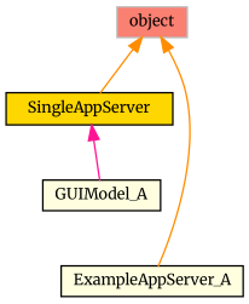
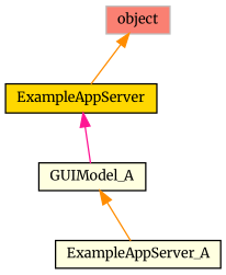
  digraph {
    fontname=Merriweather
    node [color=black fillcolor=lightyellow fontname=Merriweather fontsize=10 shape=record style=filled]
    edge [color=darkorange dir=back fontname=Merriweather fontsize=10 labelfontname=Helvetica labelfontsize=10 style=solid]
-   n1 [fillcolor=gold fontcolor=black height=0.2 label=SingleAppServer width=0.4]
+   n1 [fillcolor=gold fontcolor=black height=0.2 label=ExampleAppServer width=0.4]
    n2 [height=0.2 label=GUIModel_A width=0.4]
    n3 [height=0.2 label=ExampleAppServer_A width=0.4]
    n4 [color=grey75 fillcolor=salmon height=0.2 label=object width=0.4]
    n1 -> n2 [color=deeppink]
-   n4 -> n3
+   n2 -> n3
    n4 -> n1
  }
